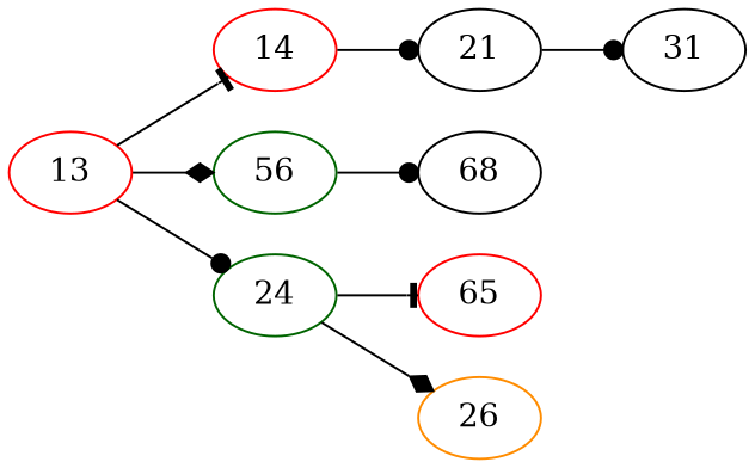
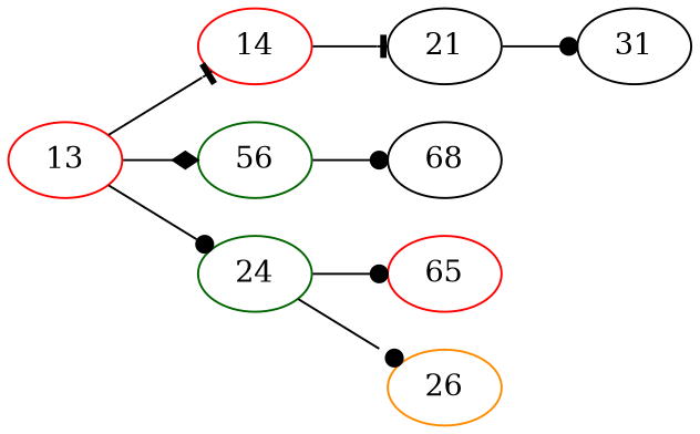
  digraph {
    rankdir=LR
    node [color=red]
    edge [arrowhead=tee]
    13
    14
    n3 [color=darkgreen label=56]
    24 [color=darkgreen]
    21 [color=black]
    68 [color=black]
    65
    26 [color=darkorange]
    31 [color=black]
    13 -> 14
    13 -> n3 [arrowhead=diamond]
    13 -> 24 [arrowhead=dot]
-   14 -> 21 [arrowhead=dot]
+   14 -> 21
    n3 -> 68 [arrowhead=dot]
-   24 -> 65
-   24 -> 26 [arrowhead=diamond]
+   24 -> 65 [arrowhead=dot]
+   24 -> 26 [arrowhead=dot]
    21 -> 31 [arrowhead=dot]
  }
